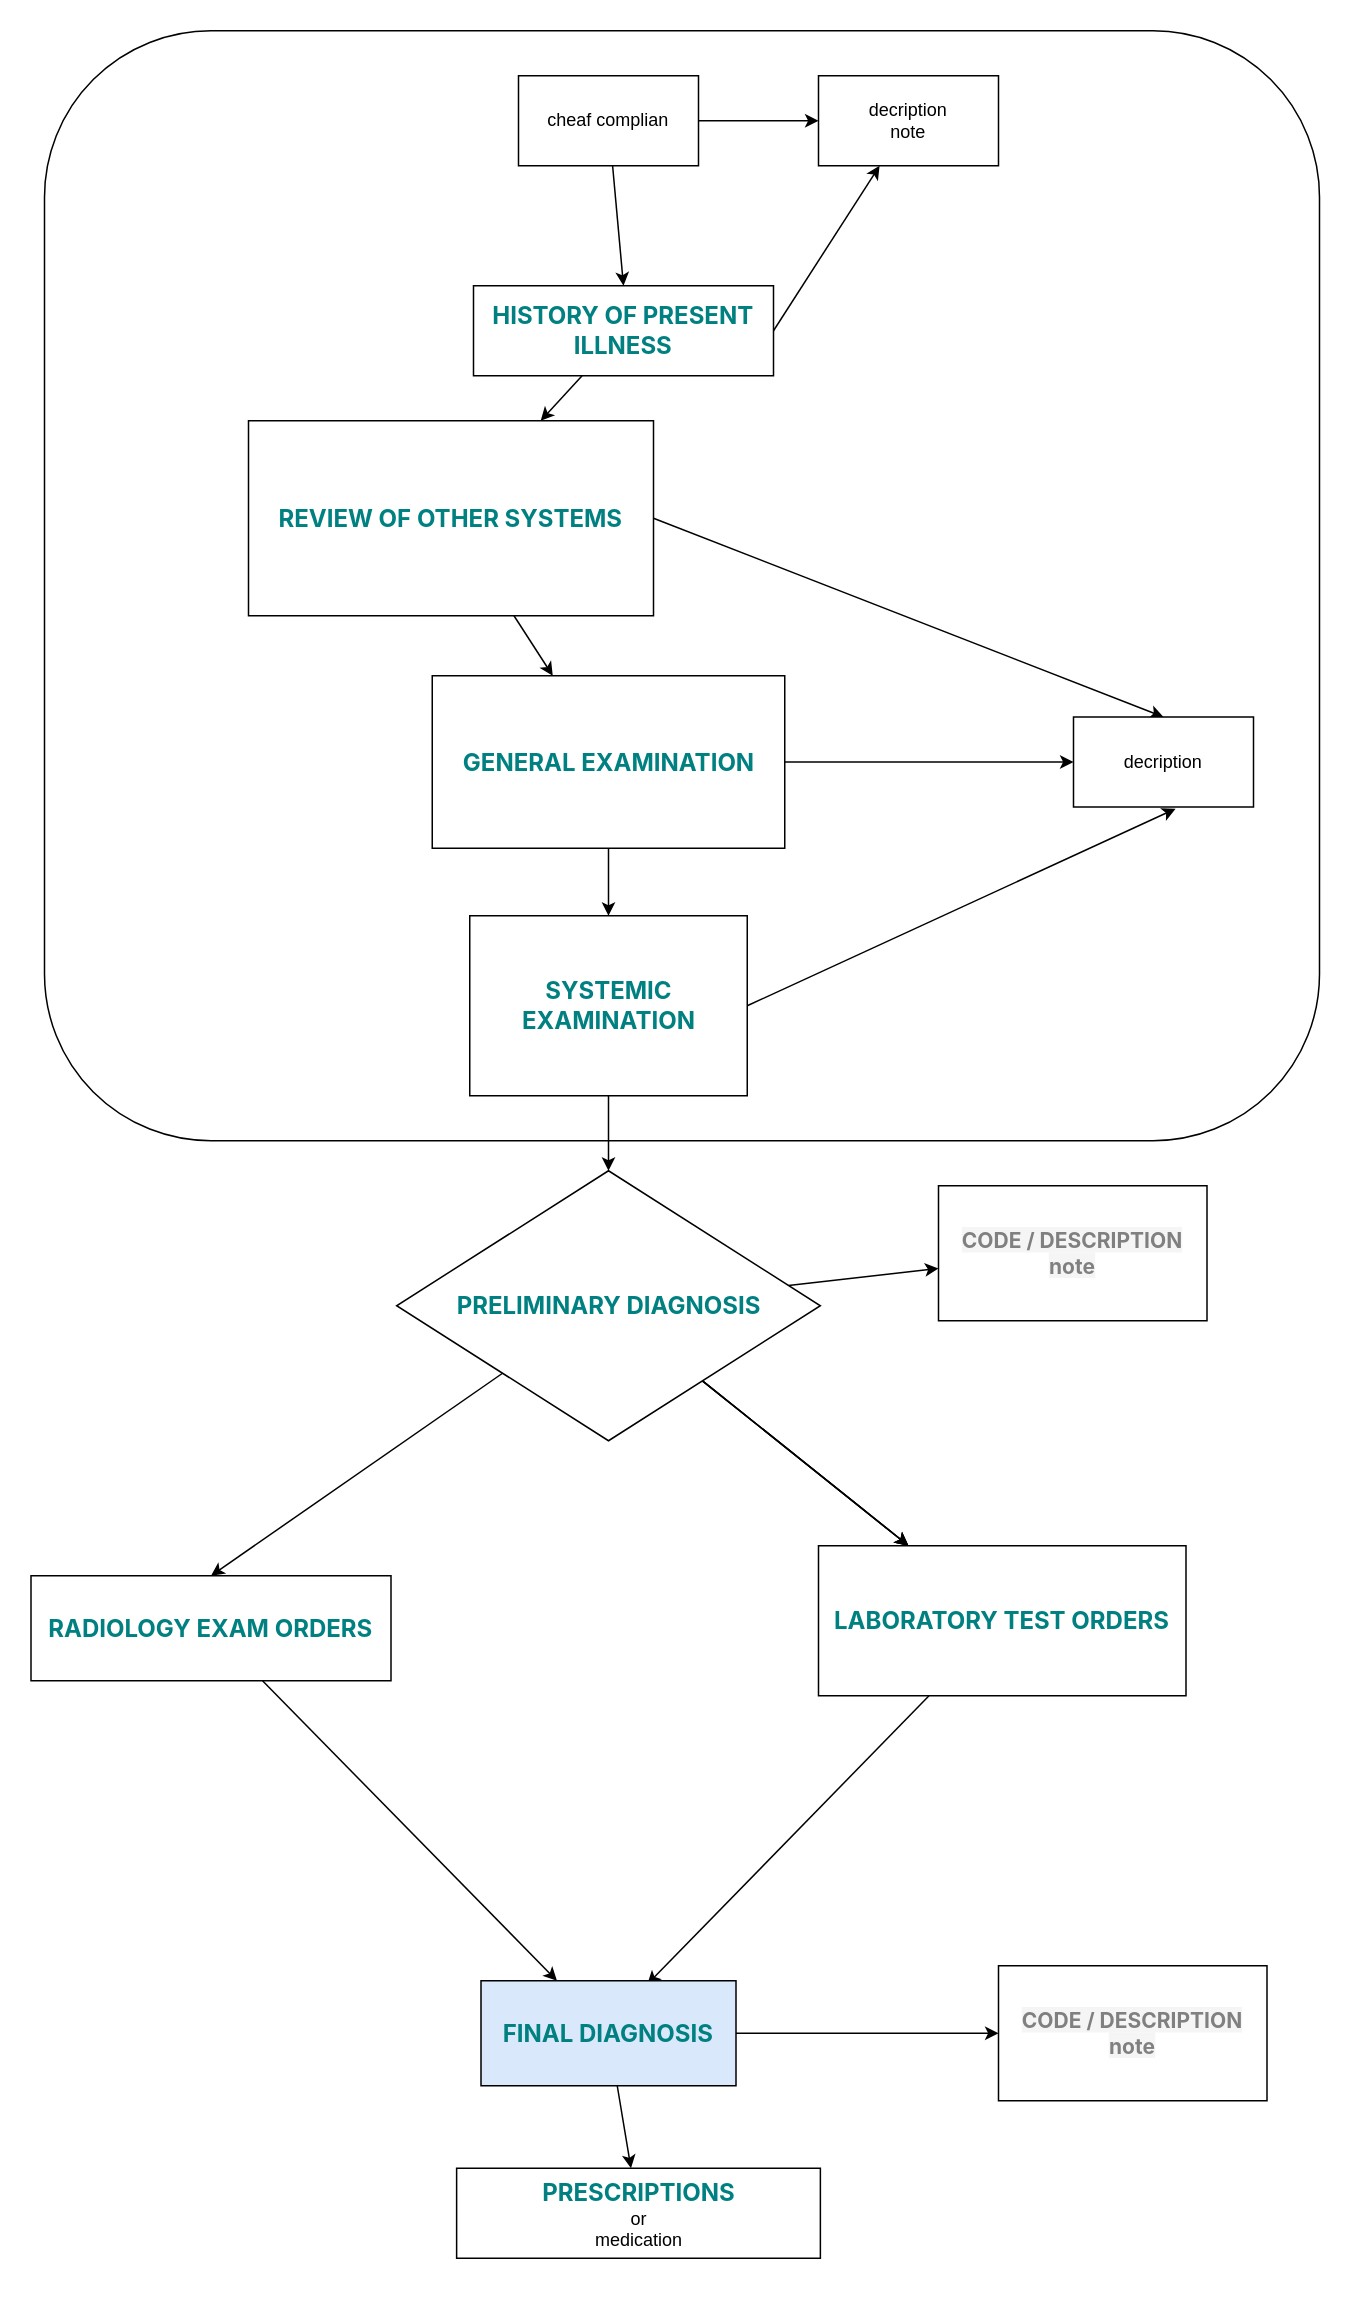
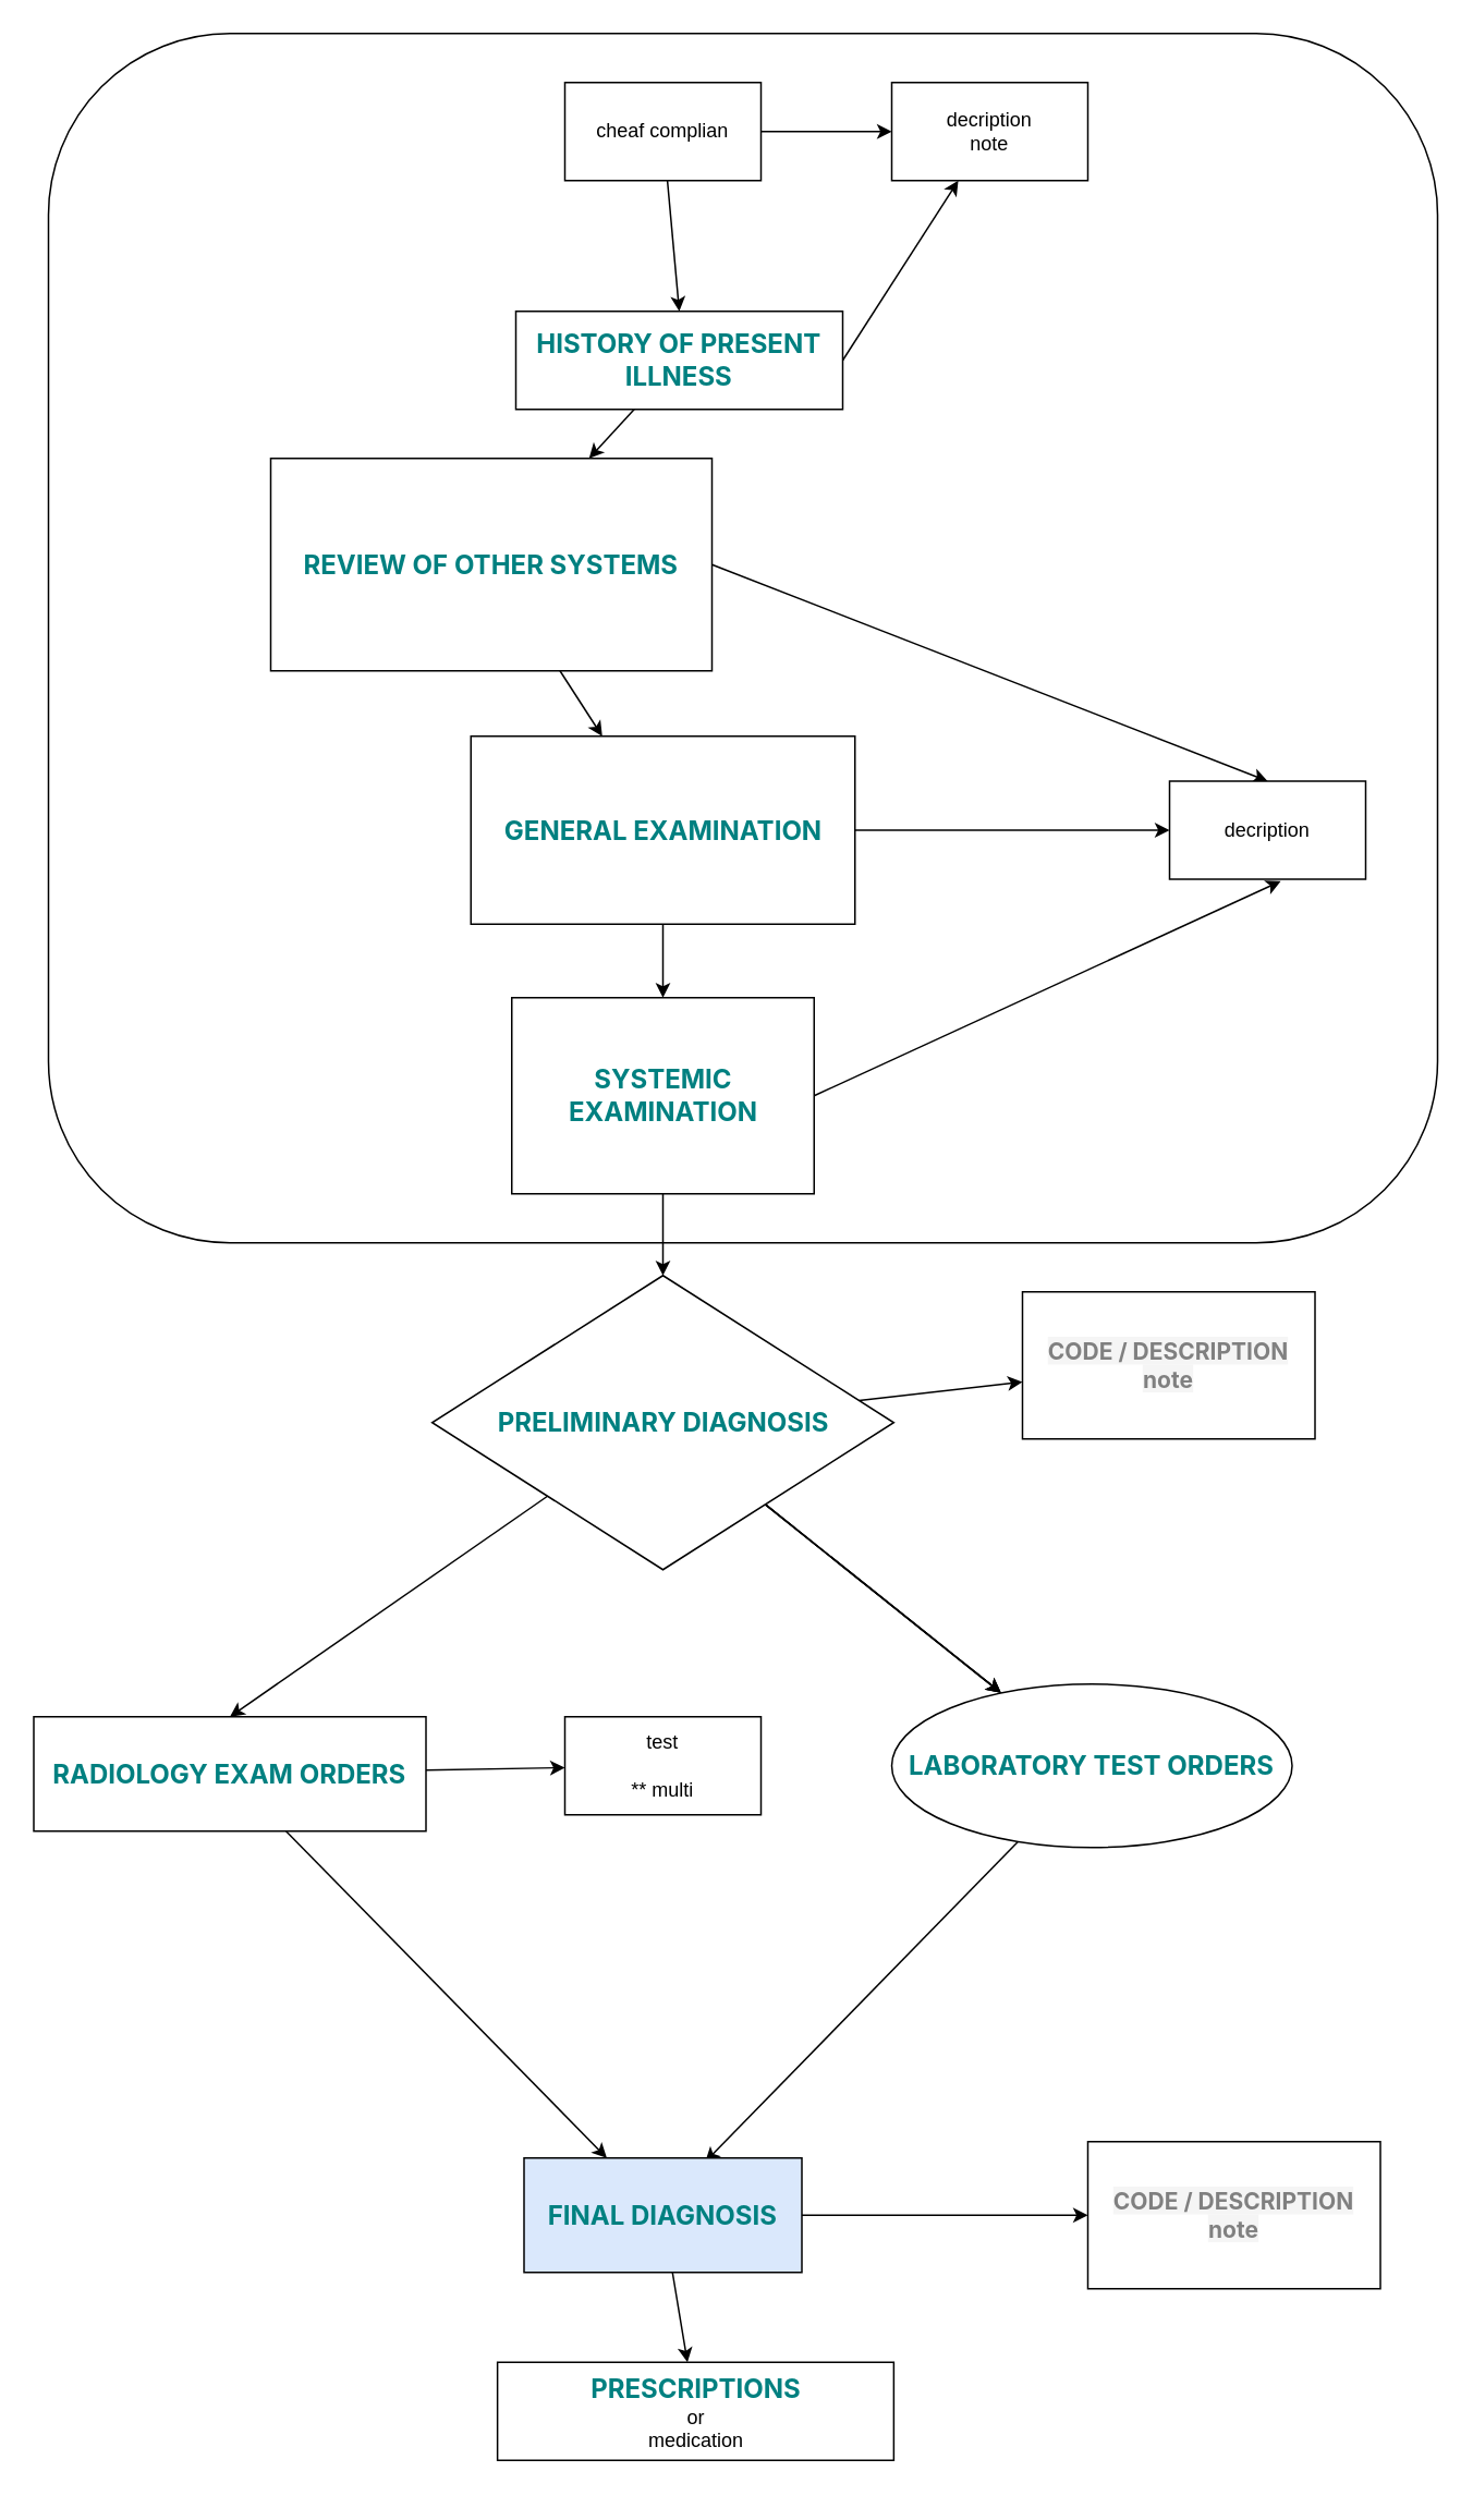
  <mxCell id="0" />
  <mxCell id="1" parent="0" />
  <mxCell id="2" value="" style="group;movable=0;resizable=0;rotatable=0;deletable=0;editable=0;locked=1;connectable=0;" vertex="1" connectable="0" parent="1"><mxGeometry x="20" y="20" width="859" height="1500" as="geometry" /></mxCell>
  <mxCell id="3" value="" style="rounded=1;whiteSpace=wrap;html=1;movable=0;resizable=0;rotatable=0;deletable=0;editable=0;connectable=0;" parent="2" vertex="1"><mxGeometry x="9" width="850" height="740" as="geometry" /></mxCell>
  <mxCell id="4" value="" style="edgeStyle=none;html=1;" parent="2" source="6" target="7" edge="1"><mxGeometry relative="1" as="geometry" /></mxCell>
  <mxCell id="5" style="edgeStyle=none;html=1;entryX=0.5;entryY=0;entryDx=0;entryDy=0;" parent="2" source="6" target="10" edge="1"><mxGeometry relative="1" as="geometry" /></mxCell>
  <mxCell id="6" value="cheaf complian" style="rounded=0;whiteSpace=wrap;html=1;" parent="2" vertex="1"><mxGeometry x="325" y="30" width="120" height="60" as="geometry" /></mxCell>
  <mxCell id="7" value="decription&lt;br&gt;note" style="rounded=0;whiteSpace=wrap;html=1;" parent="2" vertex="1"><mxGeometry x="525" y="30" width="120" height="60" as="geometry" /></mxCell>
  <mxCell id="8" style="edgeStyle=none;html=1;exitX=1;exitY=0.5;exitDx=0;exitDy=0;" parent="2" source="10" target="7" edge="1"><mxGeometry relative="1" as="geometry" /></mxCell>
  <mxCell id="9" value="" style="edgeStyle=none;html=1;" parent="2" source="10" target="13" edge="1"><mxGeometry relative="1" as="geometry" /></mxCell>
  <mxCell id="10" value="&lt;span style=&quot;color: rgb(0, 128, 128); font-family: -apple-system, BlinkMacSystemFont, &amp;quot;Segoe UI&amp;quot;, Roboto, &amp;quot;Helvetica Neue&amp;quot;, Arial, sans-serif, &amp;quot;Apple Color Emoji&amp;quot;, &amp;quot;Segoe UI Emoji&amp;quot;, &amp;quot;Segoe UI Symbol&amp;quot;; font-size: 16px; font-weight: 700; text-align: start; background-color: rgb(255, 255, 255);&quot;&gt;HISTORY OF PRESENT ILLNESS&lt;/span&gt;" style="whiteSpace=wrap;html=1;rounded=0;" parent="2" vertex="1"><mxGeometry x="295" y="170" width="200" height="60" as="geometry" /></mxCell>
  <mxCell id="11" value="" style="edgeStyle=none;html=1;" parent="2" source="13" target="17" edge="1"><mxGeometry relative="1" as="geometry" /></mxCell>
  <mxCell id="12" style="edgeStyle=none;html=1;exitX=1;exitY=0.5;exitDx=0;exitDy=0;entryX=0.5;entryY=0;entryDx=0;entryDy=0;" parent="2" source="13" target="14" edge="1"><mxGeometry relative="1" as="geometry"><mxPoint x="755" y="450" as="targetPoint" /></mxGeometry></mxCell>
  <mxCell id="13" value="&lt;table style=&quot;border-collapse: collapse; font-family: -apple-system, BlinkMacSystemFont, &amp;quot;Segoe UI&amp;quot;, Roboto, &amp;quot;Helvetica Neue&amp;quot;, Arial, sans-serif, &amp;quot;Apple Color Emoji&amp;quot;, &amp;quot;Segoe UI Emoji&amp;quot;, &amp;quot;Segoe UI Symbol&amp;quot;; width: 448.922px;&quot;&gt;&lt;tbody style=&quot;box-sizing: border-box;&quot;&gt;&lt;tr style=&quot;box-sizing: border-box; color: teal; font-weight: bold; font-size: 16px;&quot;&gt;&lt;td style=&quot;box-sizing: border-box;&quot;&gt;REVIEW OF OTHER SYSTEMS&lt;/td&gt;&lt;/tr&gt;&lt;/tbody&gt;&lt;/table&gt;" style="whiteSpace=wrap;html=1;rounded=0;" parent="2" vertex="1"><mxGeometry x="145" y="260" width="270" height="130" as="geometry" /></mxCell>
  <mxCell id="14" value="decription" style="whiteSpace=wrap;html=1;rounded=0;" parent="2" vertex="1"><mxGeometry x="695" y="457.5" width="120" height="60" as="geometry" /></mxCell>
  <mxCell id="15" style="edgeStyle=none;html=1;" parent="2" source="17" target="14" edge="1"><mxGeometry relative="1" as="geometry" /></mxCell>
  <mxCell id="16" value="" style="edgeStyle=none;html=1;" parent="2" source="17" target="20" edge="1"><mxGeometry relative="1" as="geometry" /></mxCell>
  <mxCell id="17" value="&lt;span style=&quot;color: rgb(0, 128, 128); font-family: -apple-system, BlinkMacSystemFont, &amp;quot;Segoe UI&amp;quot;, Roboto, &amp;quot;Helvetica Neue&amp;quot;, Arial, sans-serif, &amp;quot;Apple Color Emoji&amp;quot;, &amp;quot;Segoe UI Emoji&amp;quot;, &amp;quot;Segoe UI Symbol&amp;quot;; font-size: 16px; font-weight: 700; text-align: start; background-color: rgb(255, 255, 255);&quot;&gt;GENERAL EXAMINATION&lt;/span&gt;" style="whiteSpace=wrap;html=1;rounded=0;" parent="2" vertex="1"><mxGeometry x="267.5" y="430" width="235" height="115" as="geometry" /></mxCell>
  <mxCell id="18" style="edgeStyle=none;html=1;exitX=1;exitY=0.5;exitDx=0;exitDy=0;entryX=0.567;entryY=1.02;entryDx=0;entryDy=0;entryPerimeter=0;" parent="2" source="20" target="14" edge="1"><mxGeometry relative="1" as="geometry" /></mxCell>
  <mxCell id="19" value="" style="edgeStyle=none;html=1;" parent="2" source="20" target="26" edge="1"><mxGeometry relative="1" as="geometry" /></mxCell>
  <mxCell id="20" value="&lt;span style=&quot;color: rgb(0, 128, 128); font-family: -apple-system, BlinkMacSystemFont, &amp;quot;Segoe UI&amp;quot;, Roboto, &amp;quot;Helvetica Neue&amp;quot;, Arial, sans-serif, &amp;quot;Apple Color Emoji&amp;quot;, &amp;quot;Segoe UI Emoji&amp;quot;, &amp;quot;Segoe UI Symbol&amp;quot;; font-size: 16px; font-weight: 700; text-align: start; background-color: rgb(255, 255, 255);&quot;&gt;SYSTEMIC EXAMINATION&lt;/span&gt;" style="whiteSpace=wrap;html=1;rounded=0;" parent="2" vertex="1"><mxGeometry x="292.5" y="590" width="185" height="120" as="geometry" /></mxCell>
  <mxCell id="21" value="" style="edgeStyle=none;html=1;" parent="2" source="26" target="27" edge="1"><mxGeometry relative="1" as="geometry" /></mxCell>
  <mxCell id="22" value="" style="edgeStyle=none;html=1;" parent="2" source="26" target="29" edge="1"><mxGeometry relative="1" as="geometry" /></mxCell>
  <mxCell id="23" value="" style="edgeStyle=none;html=1;" parent="2" source="26" target="29" edge="1"><mxGeometry relative="1" as="geometry" /></mxCell>
  <mxCell id="24" value="" style="edgeStyle=none;html=1;" parent="2" source="26" target="29" edge="1"><mxGeometry relative="1" as="geometry" /></mxCell>
  <mxCell id="25" style="edgeStyle=none;html=1;exitX=0;exitY=1;exitDx=0;exitDy=0;entryX=0.5;entryY=0;entryDx=0;entryDy=0;" parent="2" source="26" target="33" edge="1"><mxGeometry relative="1" as="geometry" /></mxCell>
  <mxCell id="26" value="&lt;table style=&quot;border-collapse: collapse; font-family: -apple-system, BlinkMacSystemFont, &amp;quot;Segoe UI&amp;quot;, Roboto, &amp;quot;Helvetica Neue&amp;quot;, Arial, sans-serif, &amp;quot;Apple Color Emoji&amp;quot;, &amp;quot;Segoe UI Emoji&amp;quot;, &amp;quot;Segoe UI Symbol&amp;quot;; width: 448.922px;&quot;&gt;&lt;tbody style=&quot;box-sizing: border-box;&quot;&gt;&lt;tr style=&quot;box-sizing: border-box; color: teal; font-weight: bold; font-size: 16px;&quot;&gt;&lt;td style=&quot;box-sizing: border-box;&quot;&gt;PRELIMINARY DIAGNOSIS&lt;/td&gt;&lt;/tr&gt;&lt;/tbody&gt;&lt;/table&gt;" style="rhombus;whiteSpace=wrap;html=1;rounded=0;" parent="2" vertex="1"><mxGeometry x="243.75" y="760" width="282.5" height="180" as="geometry" /></mxCell>
  <mxCell id="27" value="&lt;span style=&quot;color: rgb(128, 128, 128); font-family: -apple-system, BlinkMacSystemFont, &amp;quot;Segoe UI&amp;quot;, Roboto, &amp;quot;Helvetica Neue&amp;quot;, Arial, sans-serif, &amp;quot;Apple Color Emoji&amp;quot;, &amp;quot;Segoe UI Emoji&amp;quot;, &amp;quot;Segoe UI Symbol&amp;quot;; font-size: 14px; font-weight: 700; text-align: start; background-color: rgb(245, 245, 245);&quot;&gt;CODE / DESCRIPTION&lt;br&gt;note&lt;br&gt;&lt;/span&gt;" style="whiteSpace=wrap;html=1;rounded=0;" parent="2" vertex="1"><mxGeometry x="605" y="770" width="179" height="90" as="geometry" /></mxCell>
  <mxCell id="28" style="edgeStyle=none;html=1;entryX=0.652;entryY=0.035;entryDx=0;entryDy=0;entryPerimeter=0;" parent="2" source="29" target="36" edge="1"><mxGeometry relative="1" as="geometry" /></mxCell>
- <mxCell id="29" value="&lt;span style=&quot;color: rgb(0, 128, 128); font-family: -apple-system, BlinkMacSystemFont, &amp;quot;Segoe UI&amp;quot;, Roboto, &amp;quot;Helvetica Neue&amp;quot;, Arial, sans-serif, &amp;quot;Apple Color Emoji&amp;quot;, &amp;quot;Segoe UI Emoji&amp;quot;, &amp;quot;Segoe UI Symbol&amp;quot;; font-size: 16px; font-weight: 700; text-align: start; background-color: rgb(255, 255, 255);&quot;&gt;LABORATORY TEST ORDERS&lt;/span&gt;" style="whiteSpace=wrap;html=1;rounded=0;" parent="2" vertex="1"><mxGeometry x="525" y="1010" width="245" height="100" as="geometry" /></mxCell>
+ <mxCell id="29" value="&lt;span style=&quot;color: rgb(0, 128, 128); font-family: -apple-system, BlinkMacSystemFont, &amp;quot;Segoe UI&amp;quot;, Roboto, &amp;quot;Helvetica Neue&amp;quot;, Arial, sans-serif, &amp;quot;Apple Color Emoji&amp;quot;, &amp;quot;Segoe UI Emoji&amp;quot;, &amp;quot;Segoe UI Symbol&amp;quot;; font-size: 16px; font-weight: 700; text-align: start; background-color: rgb(255, 255, 255);&quot;&gt;LABORATORY TEST ORDERS&lt;/span&gt;" style="ellipse;whiteSpace=wrap;html=1;" parent="2" vertex="1"><mxGeometry x="525" y="1010" width="245" height="100" as="geometry" /></mxCell>
+ <mxCell id="30" value="test&lt;br&gt;&lt;br&gt;** multi" style="whiteSpace=wrap;html=1;rounded=0;" parent="2" vertex="1"><mxGeometry x="325" y="1030" width="120" height="60" as="geometry" /></mxCell>
+ <mxCell id="31" style="edgeStyle=none;html=1;" parent="2" source="33" target="30" edge="1"><mxGeometry relative="1" as="geometry" /></mxCell>
  <mxCell id="32" style="edgeStyle=none;html=1;" parent="2" source="33" target="36" edge="1"><mxGeometry relative="1" as="geometry" /></mxCell>
  <mxCell id="33" value="&lt;span style=&quot;color: rgb(0, 128, 128); font-family: -apple-system, BlinkMacSystemFont, &amp;quot;Segoe UI&amp;quot;, Roboto, &amp;quot;Helvetica Neue&amp;quot;, Arial, sans-serif, &amp;quot;Apple Color Emoji&amp;quot;, &amp;quot;Segoe UI Emoji&amp;quot;, &amp;quot;Segoe UI Symbol&amp;quot;; font-size: 16px; font-weight: 700; text-align: start; background-color: rgb(255, 255, 255);&quot;&gt;RADIOLOGY EXAM ORDERS&lt;/span&gt;" style="whiteSpace=wrap;html=1;" parent="2" vertex="1"><mxGeometry y="1030" width="240" height="70" as="geometry" /></mxCell>
  <mxCell id="34" style="edgeStyle=none;html=1;" parent="2" source="36" target="37" edge="1"><mxGeometry relative="1" as="geometry" /></mxCell>
  <mxCell id="35" value="" style="edgeStyle=none;html=1;" parent="2" source="36" target="38" edge="1"><mxGeometry relative="1" as="geometry" /></mxCell>
  <mxCell id="36" value="&lt;table style=&quot;border-collapse: collapse; font-family: -apple-system, BlinkMacSystemFont, &amp;quot;Segoe UI&amp;quot;, Roboto, &amp;quot;Helvetica Neue&amp;quot;, Arial, sans-serif, &amp;quot;Apple Color Emoji&amp;quot;, &amp;quot;Segoe UI Emoji&amp;quot;, &amp;quot;Segoe UI Symbol&amp;quot;; width: 448.922px;&quot;&gt;&lt;tbody style=&quot;box-sizing: border-box;&quot;&gt;&lt;tr style=&quot;box-sizing: border-box; color: teal; font-weight: bold; font-size: 16px;&quot;&gt;&lt;td style=&quot;box-sizing: border-box;&quot;&gt;FINAL DIAGNOSIS&lt;/td&gt;&lt;/tr&gt;&lt;/tbody&gt;&lt;/table&gt;" style="whiteSpace=wrap;html=1;fillColor=#dae8fc;" parent="2" vertex="1"><mxGeometry x="300" y="1300" width="170" height="70" as="geometry" /></mxCell>
  <mxCell id="37" value="&lt;span style=&quot;color: rgb(128, 128, 128); font-family: -apple-system, BlinkMacSystemFont, &amp;quot;Segoe UI&amp;quot;, Roboto, &amp;quot;Helvetica Neue&amp;quot;, Arial, sans-serif, &amp;quot;Apple Color Emoji&amp;quot;, &amp;quot;Segoe UI Emoji&amp;quot;, &amp;quot;Segoe UI Symbol&amp;quot;; font-size: 14px; font-weight: 700; text-align: start; background-color: rgb(245, 245, 245);&quot;&gt;CODE / DESCRIPTION&lt;br&gt;note&lt;br&gt;&lt;/span&gt;" style="whiteSpace=wrap;html=1;rounded=0;" parent="2" vertex="1"><mxGeometry x="645" y="1290" width="179" height="90" as="geometry" /></mxCell>
  <mxCell id="38" value="&lt;table style=&quot;border-collapse: collapse; font-family: -apple-system, BlinkMacSystemFont, &amp;quot;Segoe UI&amp;quot;, Roboto, &amp;quot;Helvetica Neue&amp;quot;, Arial, sans-serif, &amp;quot;Apple Color Emoji&amp;quot;, &amp;quot;Segoe UI Emoji&amp;quot;, &amp;quot;Segoe UI Symbol&amp;quot;; width: 506px;&quot;&gt;&lt;tbody style=&quot;box-sizing: border-box;&quot;&gt;&lt;tr style=&quot;box-sizing: border-box; color: teal; font-weight: bold; font-size: 16px;&quot;&gt;&lt;td style=&quot;box-sizing: border-box;&quot;&gt;PRESCRIPTIONS&lt;/td&gt;&lt;/tr&gt;&lt;/tbody&gt;&lt;/table&gt;or&lt;br&gt;medication" style="whiteSpace=wrap;html=1;" parent="2" vertex="1"><mxGeometry x="283.75" y="1425" width="242.5" height="60" as="geometry" /></mxCell>
